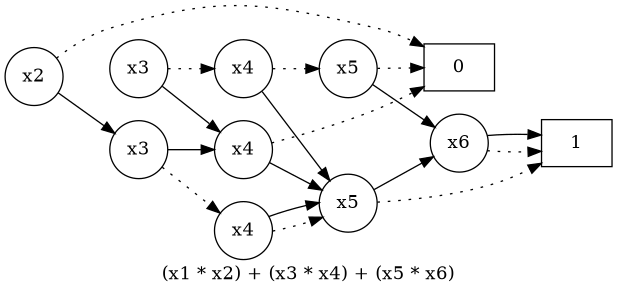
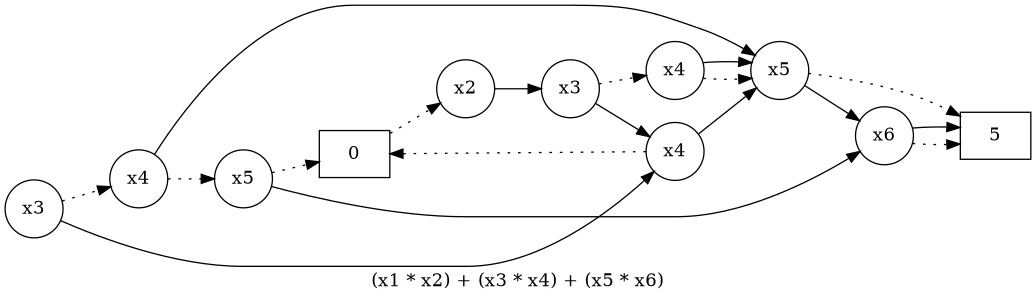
  digraph {
    label="(x1 * x2) + (x3 * x4) + (x5 * x6)"
    rankdir=LR
    node [shape=circle]
    edge [style=dotted]
    n1 [label=x3]
    n2 [label=x4]
    n3 [label=x4]
    n4 [label=x2]
    n5 [label=0 shape=box]
    n6 [label=x3]
    n7 [label=x5]
    n8 [label=x5]
    n9 [label=x6]
-   n10 [label=1 shape=box]
+   n10 [label=5 shape=box]
    n11 [label=x4]
    n1 -> n2
    n1 -> n3 [style=solid]
    n2 -> n7
    n2 -> n8 [style=solid]
    n3 -> n5
    n3 -> n8 [style=solid]
-   n4 -> n5
+   n5 -> n4
    n4 -> n6 [style=solid]
    n6 -> n3 [style=solid]
    n6 -> n11
    n7 -> n5
    n7 -> n9 [style=solid]
    n8 -> n9 [style=solid]
    n8 -> n10
    n9 -> n10
    n9 -> n10 [style=solid]
    n11 -> n8
    n11 -> n8 [style=solid]
  }
